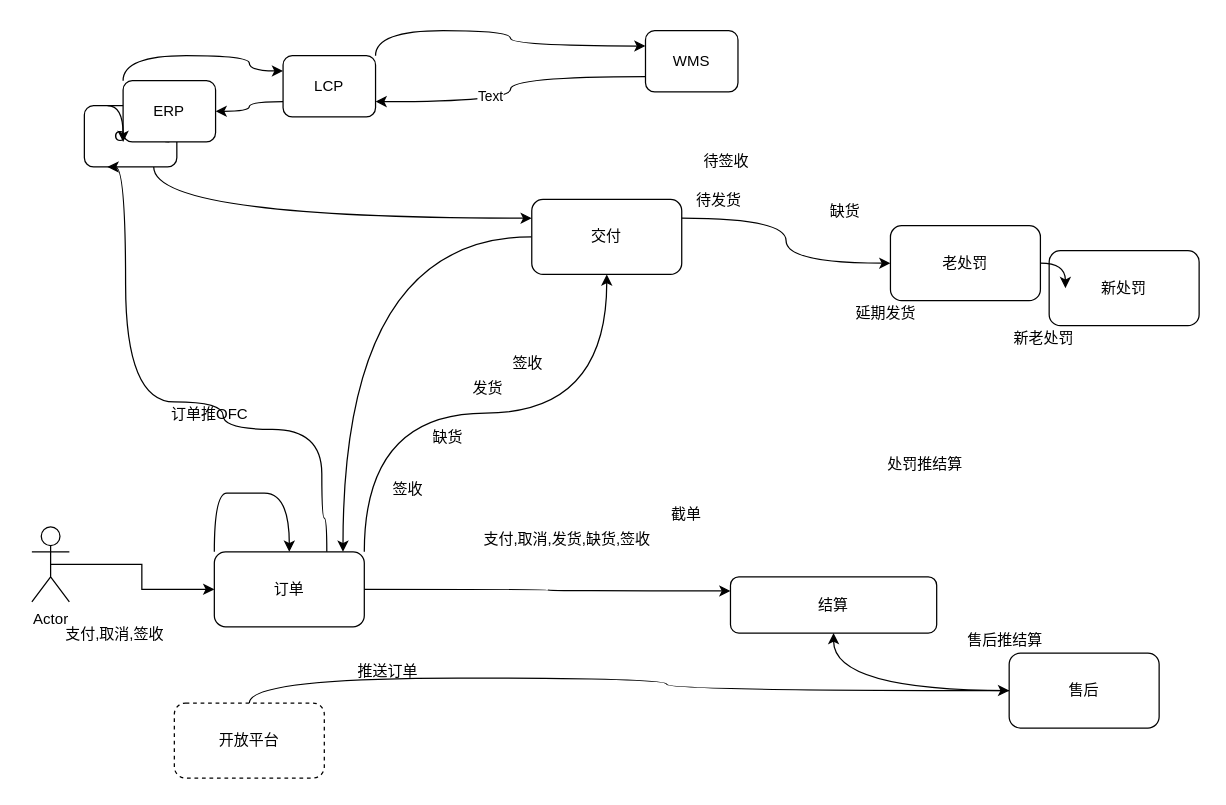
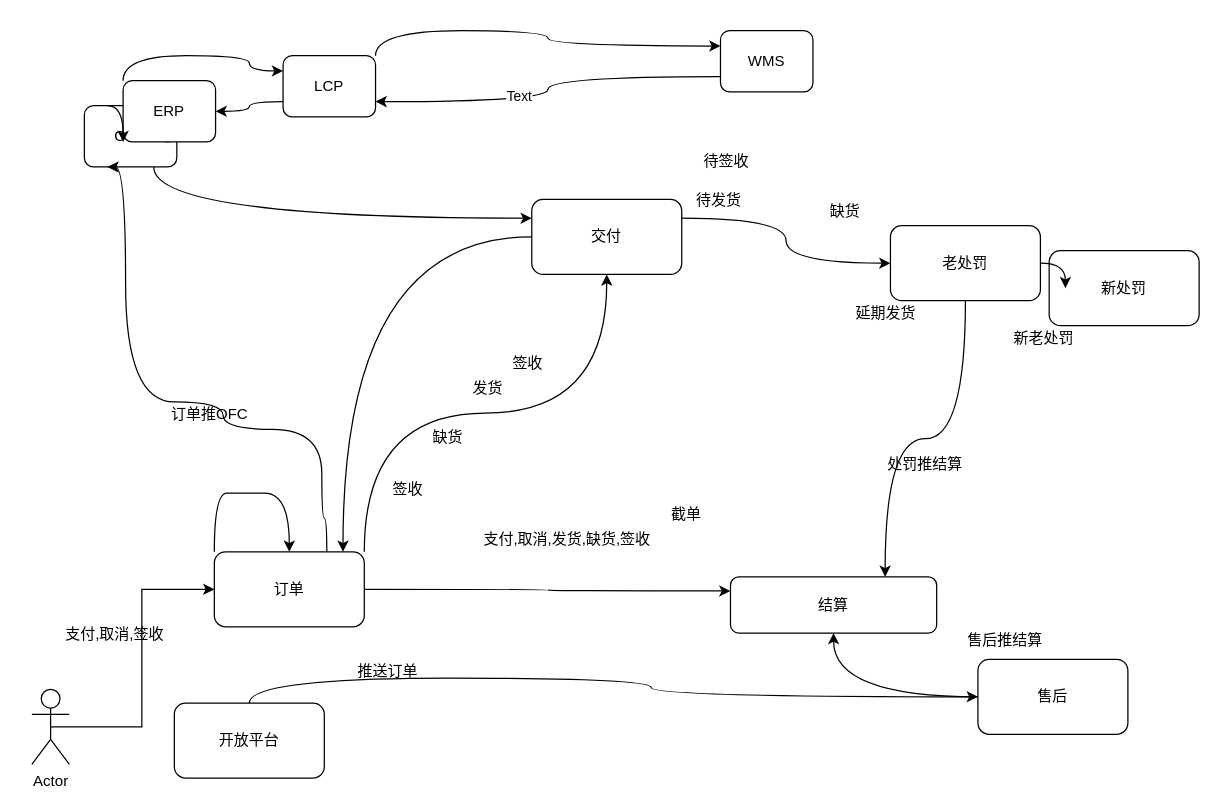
  <mxCell id="0" />
  <mxCell id="1" parent="0" />
  <mxCell id="2" value="" style="group" vertex="1" connectable="0" parent="1"><mxGeometry x="20" y="20" width="939" height="602" as="geometry" /></mxCell>
- <mxCell id="3" value="Actor" style="shape=umlActor;verticalLabelPosition=bottom;verticalAlign=top;html=1;outlineConnect=0;" parent="2" vertex="1"><mxGeometry x="5" y="401" width="30" height="60" as="geometry" /></mxCell>
+ <mxCell id="3" value="Actor" style="shape=umlActor;verticalLabelPosition=bottom;verticalAlign=top;html=1;outlineConnect=0;" parent="2" vertex="1"><mxGeometry x="5" y="531" width="30" height="60" as="geometry" /></mxCell>
  <mxCell id="4" style="edgeStyle=orthogonalEdgeStyle;rounded=0;orthogonalLoop=1;jettySize=auto;html=1;exitX=0;exitY=0;exitDx=0;exitDy=0;curved=1;entryX=0.5;entryY=0;entryDx=0;entryDy=0;" parent="2" source="5" target="5" edge="1"><mxGeometry relative="1" as="geometry"><mxPoint x="259" y="388" as="targetPoint" /><Array as="points"><mxPoint x="171" y="374" /><mxPoint x="231" y="374" /></Array></mxGeometry></mxCell>
  <mxCell id="5" value="订单" style="rounded=1;whiteSpace=wrap;html=1;" parent="2" vertex="1"><mxGeometry x="151" y="421" width="120" height="60" as="geometry" /></mxCell>
  <mxCell id="6" style="edgeStyle=orthogonalEdgeStyle;rounded=0;orthogonalLoop=1;jettySize=auto;html=1;exitX=0.5;exitY=0.5;exitDx=0;exitDy=0;exitPerimeter=0;entryX=0;entryY=0.5;entryDx=0;entryDy=0;" parent="2" source="3" target="5" edge="1"><mxGeometry relative="1" as="geometry" /></mxCell>
  <mxCell id="7" value="支付,取消,签收" style="text;html=1;strokeColor=none;fillColor=none;align=center;verticalAlign=middle;whiteSpace=wrap;rounded=0;" parent="2" vertex="1"><mxGeometry x="20" y="480" width="103" height="14" as="geometry" /></mxCell>
  <mxCell id="8" value="签收" style="text;html=1;strokeColor=none;fillColor=none;align=center;verticalAlign=middle;whiteSpace=wrap;rounded=0;" parent="2" vertex="1"><mxGeometry x="286" y="361" width="40" height="20" as="geometry" /></mxCell>
  <mxCell id="9" value="结算" style="rounded=1;whiteSpace=wrap;html=1;" parent="2" vertex="1"><mxGeometry x="564" y="441" width="165" height="45" as="geometry" /></mxCell>
  <mxCell id="10" style="edgeStyle=orthogonalEdgeStyle;curved=1;rounded=0;orthogonalLoop=1;jettySize=auto;html=1;exitX=1;exitY=0.5;exitDx=0;exitDy=0;entryX=0;entryY=0.25;entryDx=0;entryDy=0;" parent="2" source="5" target="9" edge="1"><mxGeometry relative="1" as="geometry" /></mxCell>
  <mxCell id="11" value="支付,取消,发货,缺货,签收" style="text;html=1;strokeColor=none;fillColor=none;align=center;verticalAlign=middle;whiteSpace=wrap;rounded=0;" parent="2" vertex="1"><mxGeometry x="365" y="402" width="137" height="17" as="geometry" /></mxCell>
  <mxCell id="12" style="edgeStyle=orthogonalEdgeStyle;curved=1;rounded=0;orthogonalLoop=1;jettySize=auto;html=1;exitX=0;exitY=0.5;exitDx=0;exitDy=0;entryX=0.858;entryY=0;entryDx=0;entryDy=0;entryPerimeter=0;" parent="2" source="13" target="5" edge="1"><mxGeometry relative="1" as="geometry" /></mxCell>
  <mxCell id="13" value="交付" style="rounded=1;whiteSpace=wrap;html=1;" parent="2" vertex="1"><mxGeometry x="405" y="139" width="120" height="60" as="geometry" /></mxCell>
  <mxCell id="14" style="edgeStyle=orthogonalEdgeStyle;curved=1;rounded=0;orthogonalLoop=1;jettySize=auto;html=1;exitX=1;exitY=0;exitDx=0;exitDy=0;" parent="2" source="5" target="13" edge="1"><mxGeometry relative="1" as="geometry" /></mxCell>
  <mxCell id="15" value="签收" style="text;html=1;strokeColor=none;fillColor=none;align=center;verticalAlign=middle;whiteSpace=wrap;rounded=0;" parent="2" vertex="1"><mxGeometry x="382" y="260" width="40" height="20" as="geometry" /></mxCell>
  <mxCell id="16" value="截单" style="text;html=1;strokeColor=none;fillColor=none;align=center;verticalAlign=middle;whiteSpace=wrap;rounded=0;" parent="2" vertex="1"><mxGeometry x="509" y="381" width="40" height="20" as="geometry" /></mxCell>
  <mxCell id="17" value="发货" style="text;html=1;strokeColor=none;fillColor=none;align=center;verticalAlign=middle;whiteSpace=wrap;rounded=0;" parent="2" vertex="1"><mxGeometry x="350" y="280" width="40" height="20" as="geometry" /></mxCell>
  <mxCell id="18" value="缺货" style="text;html=1;strokeColor=none;fillColor=none;align=center;verticalAlign=middle;whiteSpace=wrap;rounded=0;" parent="2" vertex="1"><mxGeometry x="318" y="320" width="40" height="20" as="geometry" /></mxCell>
+ <mxCell id="19" style="edgeStyle=orthogonalEdgeStyle;curved=1;rounded=0;orthogonalLoop=1;jettySize=auto;html=1;exitX=0.5;exitY=1;exitDx=0;exitDy=0;entryX=0.75;entryY=0;entryDx=0;entryDy=0;" parent="2" source="20" target="9" edge="1"><mxGeometry relative="1" as="geometry" /></mxCell>
  <mxCell id="20" value="老处罚" style="rounded=1;whiteSpace=wrap;html=1;" parent="2" vertex="1"><mxGeometry x="692" y="160" width="120" height="60" as="geometry" /></mxCell>
  <mxCell id="21" style="edgeStyle=orthogonalEdgeStyle;curved=1;rounded=0;orthogonalLoop=1;jettySize=auto;html=1;exitX=1;exitY=0.25;exitDx=0;exitDy=0;" parent="2" source="13" target="20" edge="1"><mxGeometry relative="1" as="geometry" /></mxCell>
  <mxCell id="22" value="新处罚" style="rounded=1;whiteSpace=wrap;html=1;" parent="2" vertex="1"><mxGeometry x="819" y="180" width="120" height="60" as="geometry" /></mxCell>
  <mxCell id="23" style="edgeStyle=orthogonalEdgeStyle;curved=1;rounded=0;orthogonalLoop=1;jettySize=auto;html=1;exitX=1;exitY=0.5;exitDx=0;exitDy=0;" parent="2" source="20" target="22" edge="1"><mxGeometry relative="1" as="geometry" /></mxCell>
  <mxCell id="24" value="缺货" style="text;html=1;strokeColor=none;fillColor=none;align=center;verticalAlign=middle;whiteSpace=wrap;rounded=0;" parent="2" vertex="1"><mxGeometry x="636" y="139" width="40" height="20" as="geometry" /></mxCell>
  <mxCell id="25" value="延期发货" style="text;html=1;strokeColor=none;fillColor=none;align=center;verticalAlign=middle;whiteSpace=wrap;rounded=0;" parent="2" vertex="1"><mxGeometry x="657" y="224" width="63" height="11" as="geometry" /></mxCell>
  <mxCell id="26" style="edgeStyle=orthogonalEdgeStyle;curved=1;rounded=0;orthogonalLoop=1;jettySize=auto;html=1;exitX=0;exitY=0.5;exitDx=0;exitDy=0;" parent="2" source="27" target="9" edge="1"><mxGeometry relative="1" as="geometry" /></mxCell>
- <mxCell id="27" value="售后" style="rounded=1;whiteSpace=wrap;html=1;" parent="2" vertex="1"><mxGeometry x="787" y="502" width="120" height="60" as="geometry" /></mxCell>
+ <mxCell id="27" value="售后" style="rounded=1;whiteSpace=wrap;html=1;" parent="2" vertex="1"><mxGeometry x="762" y="507" width="120" height="60" as="geometry" /></mxCell>
  <mxCell id="28" value="待发货" style="text;html=1;strokeColor=none;fillColor=none;align=center;verticalAlign=middle;whiteSpace=wrap;rounded=0;" parent="2" vertex="1"><mxGeometry x="535" y="130" width="40" height="20" as="geometry" /></mxCell>
  <mxCell id="29" value="待签收" style="text;html=1;strokeColor=none;fillColor=none;align=center;verticalAlign=middle;whiteSpace=wrap;rounded=0;" parent="2" vertex="1"><mxGeometry x="541" y="99" width="40" height="20" as="geometry" /></mxCell>
  <mxCell id="30" value="订单推OFC" style="text;html=1;strokeColor=none;fillColor=none;align=center;verticalAlign=middle;whiteSpace=wrap;rounded=0;" parent="2" vertex="1"><mxGeometry x="112" y="305" width="71" height="11" as="geometry" /></mxCell>
  <mxCell id="31" style="edgeStyle=orthogonalEdgeStyle;curved=1;rounded=0;orthogonalLoop=1;jettySize=auto;html=1;exitX=0.5;exitY=0;exitDx=0;exitDy=0;" parent="2" source="32" target="27" edge="1"><mxGeometry relative="1" as="geometry" /></mxCell>
- <mxCell id="32" value="开放平台" style="rounded=1;whiteSpace=wrap;html=1;dashed=1;" parent="2" vertex="1"><mxGeometry x="119" y="542" width="120" height="60" as="geometry" /></mxCell>
+ <mxCell id="32" value="开放平台" style="rounded=1;whiteSpace=wrap;html=1;" parent="2" vertex="1"><mxGeometry x="119" y="542" width="120" height="60" as="geometry" /></mxCell>
  <mxCell id="33" value="推送订单" style="text;html=1;strokeColor=none;fillColor=none;align=center;verticalAlign=middle;whiteSpace=wrap;rounded=0;" parent="2" vertex="1"><mxGeometry x="255" y="510" width="70" height="14" as="geometry" /></mxCell>
  <mxCell id="34" value="处罚推结算" style="text;html=1;strokeColor=none;fillColor=none;align=center;verticalAlign=middle;whiteSpace=wrap;rounded=0;" parent="2" vertex="1"><mxGeometry x="688" y="342" width="64" height="17" as="geometry" /></mxCell>
  <mxCell id="35" value="新老处罚" style="text;html=1;strokeColor=none;fillColor=none;align=center;verticalAlign=middle;whiteSpace=wrap;rounded=0;" parent="2" vertex="1"><mxGeometry x="785" y="249" width="60" height="1" as="geometry" /></mxCell>
  <mxCell id="36" style="edgeStyle=orthogonalEdgeStyle;curved=1;rounded=0;orthogonalLoop=1;jettySize=auto;html=1;exitX=0.75;exitY=1;exitDx=0;exitDy=0;entryX=0;entryY=0.25;entryDx=0;entryDy=0;" parent="2" source="37" target="13" edge="1"><mxGeometry relative="1" as="geometry" /></mxCell>
  <mxCell id="37" value="OFC" style="rounded=1;whiteSpace=wrap;html=1;" parent="2" vertex="1"><mxGeometry x="47" y="64" width="74" height="49" as="geometry" /></mxCell>
  <mxCell id="38" style="edgeStyle=orthogonalEdgeStyle;curved=1;rounded=0;orthogonalLoop=1;jettySize=auto;html=1;exitX=0.75;exitY=0;exitDx=0;exitDy=0;entryX=0.25;entryY=1;entryDx=0;entryDy=0;" parent="2" source="5" target="37" edge="1"><mxGeometry relative="1" as="geometry"><mxPoint x="159" y="243" as="targetPoint" /><Array as="points"><mxPoint x="237" y="394" /><mxPoint x="237" y="323" /><mxPoint x="158" y="323" /><mxPoint x="158" y="301" /><mxPoint x="80" y="301" /></Array></mxGeometry></mxCell>
  <mxCell id="39" style="edgeStyle=orthogonalEdgeStyle;curved=1;rounded=0;orthogonalLoop=1;jettySize=auto;html=1;exitX=0.5;exitY=1;exitDx=0;exitDy=0;entryX=0.75;entryY=0;entryDx=0;entryDy=0;" parent="2" source="40" target="37" edge="1"><mxGeometry relative="1" as="geometry" /></mxCell>
  <mxCell id="40" value="ERP" style="rounded=1;whiteSpace=wrap;html=1;" parent="2" vertex="1"><mxGeometry x="78" y="44" width="74" height="49" as="geometry" /></mxCell>
  <mxCell id="41" style="edgeStyle=orthogonalEdgeStyle;curved=1;rounded=0;orthogonalLoop=1;jettySize=auto;html=1;exitX=0.25;exitY=0;exitDx=0;exitDy=0;entryX=0;entryY=1;entryDx=0;entryDy=0;" parent="2" source="37" target="40" edge="1"><mxGeometry relative="1" as="geometry" /></mxCell>
  <mxCell id="42" style="edgeStyle=orthogonalEdgeStyle;curved=1;rounded=0;orthogonalLoop=1;jettySize=auto;html=1;exitX=0;exitY=0.75;exitDx=0;exitDy=0;" parent="2" source="43" target="40" edge="1"><mxGeometry relative="1" as="geometry" /></mxCell>
  <mxCell id="43" value="LCP" style="rounded=1;whiteSpace=wrap;html=1;" parent="2" vertex="1"><mxGeometry x="206" y="24" width="74" height="49" as="geometry" /></mxCell>
  <mxCell id="44" style="edgeStyle=orthogonalEdgeStyle;curved=1;rounded=0;orthogonalLoop=1;jettySize=auto;html=1;exitX=0;exitY=0;exitDx=0;exitDy=0;entryX=0;entryY=0.25;entryDx=0;entryDy=0;" parent="2" source="40" target="43" edge="1"><mxGeometry relative="1" as="geometry" /></mxCell>
  <mxCell id="45" style="edgeStyle=orthogonalEdgeStyle;curved=1;rounded=0;orthogonalLoop=1;jettySize=auto;html=1;exitX=0;exitY=0.75;exitDx=0;exitDy=0;entryX=1;entryY=0.75;entryDx=0;entryDy=0;" parent="2" source="47" target="43" edge="1"><mxGeometry relative="1" as="geometry" /></mxCell>
  <mxCell id="46" value="Text" style="edgeLabel;html=1;align=center;verticalAlign=middle;resizable=0;points=[];" vertex="1" connectable="0" parent="45"><mxGeometry x="0.23" y="-4" relative="1" as="geometry"><mxPoint as="offset" /></mxGeometry></mxCell>
- <mxCell id="47" value="WMS" style="rounded=1;whiteSpace=wrap;html=1;" parent="2" vertex="1"><mxGeometry x="496" y="4" width="74" height="49" as="geometry" /></mxCell>
+ <mxCell id="47" value="WMS" style="rounded=1;whiteSpace=wrap;html=1;" parent="2" vertex="1"><mxGeometry x="556" y="4" width="74" height="49" as="geometry" /></mxCell>
  <mxCell id="48" style="edgeStyle=orthogonalEdgeStyle;curved=1;rounded=0;orthogonalLoop=1;jettySize=auto;html=1;exitX=1;exitY=0;exitDx=0;exitDy=0;entryX=0;entryY=0.25;entryDx=0;entryDy=0;" parent="2" source="43" target="47" edge="1"><mxGeometry relative="1" as="geometry" /></mxCell>
  <mxCell id="49" value="售后推结算" style="text;html=1;strokeColor=none;fillColor=none;align=center;verticalAlign=middle;whiteSpace=wrap;rounded=0;" parent="2" vertex="1"><mxGeometry x="752" y="483" width="64" height="17" as="geometry" /></mxCell>
